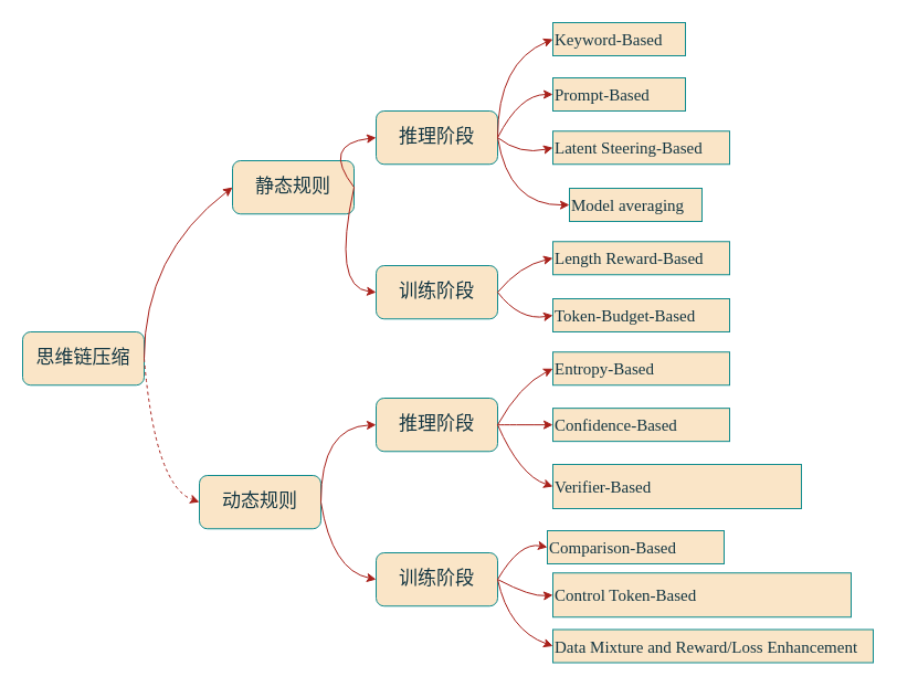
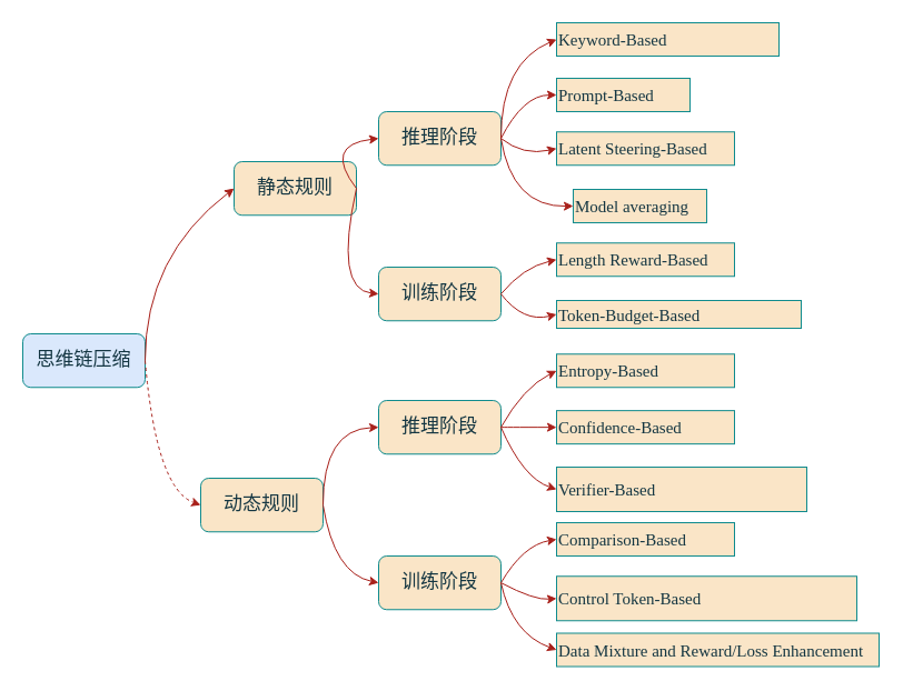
  <mxCell id="0" />
  <mxCell id="1" parent="0" />
- <mxCell id="2" value="&lt;font style=&quot;font-size: 17px;&quot;&gt;&lt;span style=&quot;text-wrap-mode: nowrap;&quot;&gt;思维链压缩&lt;/span&gt;&lt;/font&gt;" style="rounded=1;whiteSpace=wrap;html=1;fillColor=#FAE5C7;strokeColor=#0F8B8D;fontFamily=Kaiti;labelBackgroundColor=none;fontColor=#143642;" vertex="1" parent="1"><mxGeometry x="20" y="300" width="110" height="48.25" as="geometry" /></mxCell>
+ <mxCell id="2" value="&lt;font style=&quot;font-size: 17px;&quot;&gt;&lt;span style=&quot;text-wrap-mode: nowrap;&quot;&gt;思维链压缩&lt;/span&gt;&lt;/font&gt;" style="rounded=1;whiteSpace=wrap;html=1;fillColor=#dae8fc;strokeColor=#0F8B8D;fontFamily=Kaiti;labelBackgroundColor=none;fontColor=#143642;" vertex="1" parent="1"><mxGeometry x="20" y="300" width="110" height="48.25" as="geometry" /></mxCell>
  <mxCell id="3" value="&lt;span style=&quot;font-size: 17px; text-wrap-mode: nowrap;&quot;&gt;静态规则&lt;/span&gt;" style="rounded=1;whiteSpace=wrap;html=1;fillColor=#FAE5C7;strokeColor=#0F8B8D;fontFamily=Kaiti;labelBackgroundColor=none;fontColor=#143642;" vertex="1" parent="1"><mxGeometry x="210" y="145" width="110" height="48.25" as="geometry" /></mxCell>
  <mxCell id="4" value="&lt;span style=&quot;font-size: 17px; text-wrap-mode: nowrap;&quot;&gt;动态规则&lt;/span&gt;" style="rounded=1;whiteSpace=wrap;html=1;fillColor=#FAE5C7;strokeColor=#0F8B8D;fontFamily=Kaiti;labelBackgroundColor=none;fontColor=#143642;" vertex="1" parent="1"><mxGeometry x="180" y="430" width="110" height="48.25" as="geometry" /></mxCell>
  <mxCell id="5" value="&lt;span style=&quot;font-size: 17px; text-wrap-mode: nowrap;&quot;&gt;推理阶段&lt;/span&gt;" style="rounded=1;whiteSpace=wrap;html=1;fillColor=#FAE5C7;strokeColor=#0F8B8D;fontFamily=Kaiti;labelBackgroundColor=none;fontColor=#143642;" vertex="1" parent="1"><mxGeometry x="340" y="100" width="110" height="48.25" as="geometry" /></mxCell>
  <mxCell id="6" value="&lt;span style=&quot;font-size: 17px; text-wrap-mode: nowrap;&quot;&gt;训练阶段&lt;/span&gt;" style="rounded=1;whiteSpace=wrap;html=1;fillColor=#FAE5C7;strokeColor=#0F8B8D;fontFamily=Kaiti;labelBackgroundColor=none;fontColor=#143642;" vertex="1" parent="1"><mxGeometry x="340" y="240" width="110" height="48.25" as="geometry" /></mxCell>
  <mxCell id="7" value="&lt;span style=&quot;font-size: 17px; text-wrap-mode: nowrap;&quot;&gt;推理阶段&lt;/span&gt;" style="rounded=1;whiteSpace=wrap;html=1;fillColor=#FAE5C7;strokeColor=#0F8B8D;fontFamily=Kaiti;labelBackgroundColor=none;fontColor=#143642;" vertex="1" parent="1"><mxGeometry x="340" y="360" width="110" height="48.25" as="geometry" /></mxCell>
  <mxCell id="8" value="&lt;span style=&quot;font-size: 17px; text-wrap-mode: nowrap;&quot;&gt;训练阶段&lt;/span&gt;" style="rounded=1;whiteSpace=wrap;html=1;fillColor=#FAE5C7;strokeColor=#0F8B8D;fontFamily=Kaiti;labelBackgroundColor=none;fontColor=#143642;" vertex="1" parent="1"><mxGeometry x="340" y="500" width="110" height="48.25" as="geometry" /></mxCell>
  <mxCell id="9" value="" style="curved=1;endArrow=classic;html=1;rounded=0;exitX=1;exitY=0.5;exitDx=0;exitDy=0;entryX=0;entryY=0.5;entryDx=0;entryDy=0;labelBackgroundColor=none;strokeColor=#A8201A;fontColor=default;" edge="1" parent="1" source="2" target="3"><mxGeometry width="50" height="50" relative="1" as="geometry"><mxPoint x="130" y="320" as="sourcePoint" /><mxPoint x="180" y="270" as="targetPoint" /><Array as="points"><mxPoint x="130" y="230" /></Array></mxGeometry></mxCell>
  <mxCell id="10" value="" style="curved=1;endArrow=classic;html=1;rounded=0;exitX=1;exitY=0.5;exitDx=0;exitDy=0;entryX=0;entryY=0.5;entryDx=0;entryDy=0;labelBackgroundColor=none;strokeColor=#A8201A;fontColor=default;dashed=1;" edge="1" parent="1" source="2" target="4"><mxGeometry width="50" height="50" relative="1" as="geometry"><mxPoint x="180" y="410" as="sourcePoint" /><mxPoint x="230" y="280" as="targetPoint" /><Array as="points"><mxPoint x="140" y="440" /></Array></mxGeometry></mxCell>
  <mxCell id="11" value="" style="curved=1;endArrow=classic;html=1;rounded=0;entryX=0;entryY=0.5;entryDx=0;entryDy=0;exitX=1;exitY=0.5;exitDx=0;exitDy=0;labelBackgroundColor=none;strokeColor=#A8201A;fontColor=default;" edge="1" parent="1" source="3" target="5"><mxGeometry width="50" height="50" relative="1" as="geometry"><mxPoint x="290" y="190" as="sourcePoint" /><mxPoint x="340" y="60" as="targetPoint" /><Array as="points"><mxPoint x="290" y="130" /></Array></mxGeometry></mxCell>
  <mxCell id="12" value="" style="curved=1;endArrow=classic;html=1;rounded=0;entryX=0;entryY=0.5;entryDx=0;entryDy=0;exitX=1;exitY=0.5;exitDx=0;exitDy=0;labelBackgroundColor=none;strokeColor=#A8201A;fontColor=default;" edge="1" parent="1" source="4" target="7"><mxGeometry width="50" height="50" relative="1" as="geometry"><mxPoint x="290" y="450" as="sourcePoint" /><mxPoint x="340" y="380" as="targetPoint" /><Array as="points"><mxPoint x="290" y="386" /></Array></mxGeometry></mxCell>
  <mxCell id="13" value="" style="curved=1;endArrow=classic;html=1;rounded=0;exitX=1;exitY=0.5;exitDx=0;exitDy=0;entryX=0;entryY=0.5;entryDx=0;entryDy=0;labelBackgroundColor=none;strokeColor=#A8201A;fontColor=default;" edge="1" parent="1" source="3" target="6"><mxGeometry width="50" height="50" relative="1" as="geometry"><mxPoint x="304" y="210" as="sourcePoint" /><mxPoint x="354" y="340" as="targetPoint" /><Array as="points"><mxPoint x="300" y="260" /></Array></mxGeometry></mxCell>
  <mxCell id="14" value="" style="curved=1;endArrow=classic;html=1;rounded=0;exitX=1;exitY=0.5;exitDx=0;exitDy=0;entryX=0;entryY=0.5;entryDx=0;entryDy=0;labelBackgroundColor=none;strokeColor=#A8201A;fontColor=default;" edge="1" parent="1" source="4" target="8"><mxGeometry width="50" height="50" relative="1" as="geometry"><mxPoint x="290" y="450" as="sourcePoint" /><mxPoint x="340" y="520" as="targetPoint" /><Array as="points"><mxPoint x="300" y="516" /></Array></mxGeometry></mxCell>
- <mxCell id="15" value="&lt;h4 style=&quot;font-size: 16px;&quot;&gt;&lt;span style=&quot;font-family: 楷体; font-weight: normal;&quot;&gt;&lt;font style=&quot;font-size: 15px;&quot; face=&quot;Times New Roman&quot;&gt;Keyword-Based&lt;/font&gt;&lt;/span&gt;&lt;/h4&gt;" style="text;html=1;whiteSpace=wrap;strokeColor=#0F8B8D;fillColor=#FAE5C7;align=left;verticalAlign=middle;rounded=0;labelBackgroundColor=none;fontColor=#143642;" vertex="1" parent="1"><mxGeometry x="500" y="20" width="120" height="30" as="geometry" /></mxCell>
+ <mxCell id="15" value="&lt;h4 style=&quot;font-size: 16px;&quot;&gt;&lt;span style=&quot;font-family: 楷体; font-weight: normal;&quot;&gt;&lt;font style=&quot;font-size: 15px;&quot; face=&quot;Times New Roman&quot;&gt;Keyword-Based&lt;/font&gt;&lt;/span&gt;&lt;/h4&gt;" style="text;html=1;whiteSpace=wrap;strokeColor=#0F8B8D;fillColor=#FAE5C7;align=left;verticalAlign=middle;rounded=0;labelBackgroundColor=none;fontColor=#143642;" vertex="1" parent="1"><mxGeometry x="500" y="20" width="200" height="30" as="geometry" /></mxCell>
  <mxCell id="16" value="&lt;h4 style=&quot;&quot;&gt;&lt;font face=&quot;Times New Roman&quot;&gt;&lt;span style=&quot;font-size: 15px; font-weight: 400;&quot;&gt;Prompt-Based&lt;/span&gt;&lt;/font&gt;&lt;/h4&gt;" style="text;html=1;whiteSpace=wrap;strokeColor=#0F8B8D;fillColor=#FAE5C7;align=left;verticalAlign=middle;rounded=0;labelBackgroundColor=none;fontColor=#143642;" vertex="1" parent="1"><mxGeometry x="500" y="70" width="120" height="30" as="geometry" /></mxCell>
  <mxCell id="17" value="&lt;h4 style=&quot;&quot;&gt;&lt;font face=&quot;Times New Roman&quot;&gt;&lt;span style=&quot;font-size: 15px; font-weight: 400;&quot;&gt;Latent Steering-Based&lt;/span&gt;&lt;/font&gt;&lt;/h4&gt;" style="text;html=1;whiteSpace=wrap;strokeColor=#0F8B8D;fillColor=#FAE5C7;align=left;verticalAlign=middle;rounded=0;labelBackgroundColor=none;fontColor=#143642;" vertex="1" parent="1"><mxGeometry x="500" y="118.25" width="160" height="30" as="geometry" /></mxCell>
  <mxCell id="18" value="&lt;h4 style=&quot;&quot;&gt;&lt;font face=&quot;Times New Roman&quot;&gt;&lt;span style=&quot;font-size: 15px; font-weight: 400;&quot;&gt;Model averaging&lt;/span&gt;&lt;/font&gt;&lt;/h4&gt;" style="text;html=1;whiteSpace=wrap;strokeColor=#0F8B8D;fillColor=#FAE5C7;align=left;verticalAlign=middle;rounded=0;labelBackgroundColor=none;fontColor=#143642;" vertex="1" parent="1"><mxGeometry x="515" y="170" width="120" height="30" as="geometry" /></mxCell>
  <mxCell id="19" value="&lt;h4 style=&quot;&quot;&gt;&lt;font face=&quot;Times New Roman&quot;&gt;&lt;span style=&quot;font-size: 15px; font-weight: 400;&quot;&gt;Length Reward-Based&lt;/span&gt;&lt;/font&gt;&lt;/h4&gt;" style="text;html=1;whiteSpace=wrap;strokeColor=#0F8B8D;fillColor=#FAE5C7;align=left;verticalAlign=middle;rounded=0;labelBackgroundColor=none;fontColor=#143642;" vertex="1" parent="1"><mxGeometry x="500" y="218.25" width="160" height="30" as="geometry" /></mxCell>
- <mxCell id="20" value="&lt;h4 style=&quot;&quot;&gt;&lt;font face=&quot;Times New Roman&quot;&gt;&lt;span style=&quot;font-size: 15px; font-weight: 400;&quot;&gt;Token-Budget-Based&lt;/span&gt;&lt;/font&gt;&lt;/h4&gt;" style="text;html=1;whiteSpace=wrap;strokeColor=#0F8B8D;fillColor=#FAE5C7;align=left;verticalAlign=middle;rounded=0;labelBackgroundColor=none;fontColor=#143642;" vertex="1" parent="1"><mxGeometry x="500" y="270" width="160" height="30" as="geometry" /></mxCell>
+ <mxCell id="20" value="&lt;h4 style=&quot;&quot;&gt;&lt;font face=&quot;Times New Roman&quot;&gt;&lt;span style=&quot;font-size: 15px; font-weight: 400;&quot;&gt;Token-Budget-Based&lt;/span&gt;&lt;/font&gt;&lt;/h4&gt;" style="text;html=1;whiteSpace=wrap;strokeColor=#0F8B8D;fillColor=#FAE5C7;align=left;verticalAlign=middle;rounded=0;labelBackgroundColor=none;fontColor=#143642;" vertex="1" parent="1"><mxGeometry x="500" y="270" width="220" height="25" as="geometry" /></mxCell>
  <mxCell id="21" value="&lt;h4 style=&quot;&quot;&gt;&lt;font face=&quot;Times New Roman&quot;&gt;&lt;span style=&quot;font-size: 15px; font-weight: 400;&quot;&gt;Entropy-Based&lt;/span&gt;&lt;/font&gt;&lt;/h4&gt;" style="text;html=1;whiteSpace=wrap;strokeColor=#0F8B8D;fillColor=#FAE5C7;align=left;verticalAlign=middle;rounded=0;labelBackgroundColor=none;fontColor=#143642;" vertex="1" parent="1"><mxGeometry x="500" y="318.25" width="160" height="30" as="geometry" /></mxCell>
  <mxCell id="22" value="&lt;h4 style=&quot;&quot;&gt;&lt;font face=&quot;Times New Roman&quot;&gt;&lt;span style=&quot;font-size: 15px; font-weight: 400;&quot;&gt;Confidence-Based&lt;/span&gt;&lt;/font&gt;&lt;/h4&gt;" style="text;html=1;whiteSpace=wrap;strokeColor=#0F8B8D;fillColor=#FAE5C7;align=left;verticalAlign=middle;rounded=0;labelBackgroundColor=none;fontColor=#143642;" vertex="1" parent="1"><mxGeometry x="500" y="369.13" width="160" height="30" as="geometry" /></mxCell>
  <mxCell id="23" value="&lt;h4 style=&quot;&quot;&gt;&lt;font face=&quot;Times New Roman&quot;&gt;&lt;span style=&quot;font-size: 15px; font-weight: 400;&quot;&gt;Verifier-Based&lt;/span&gt;&lt;/font&gt;&lt;/h4&gt;" style="text;html=1;whiteSpace=wrap;strokeColor=#0F8B8D;fillColor=#FAE5C7;align=left;verticalAlign=middle;rounded=0;labelBackgroundColor=none;fontColor=#143642;" vertex="1" parent="1"><mxGeometry x="500" y="420" width="225" height="40" as="geometry" /></mxCell>
- <mxCell id="24" value="&lt;h4 style=&quot;&quot;&gt;&lt;font face=&quot;Times New Roman&quot;&gt;&lt;span style=&quot;font-size: 15px; font-weight: 400;&quot;&gt;Comparison-Based&lt;/span&gt;&lt;/font&gt;&lt;/h4&gt;" style="text;html=1;whiteSpace=wrap;strokeColor=#0F8B8D;fillColor=#FAE5C7;align=left;verticalAlign=middle;rounded=0;labelBackgroundColor=none;fontColor=#143642;" vertex="1" parent="1"><mxGeometry x="495" y="480" width="160" height="30" as="geometry" /></mxCell>
+ <mxCell id="24" value="&lt;h4 style=&quot;&quot;&gt;&lt;font face=&quot;Times New Roman&quot;&gt;&lt;span style=&quot;font-size: 15px; font-weight: 400;&quot;&gt;Comparison-Based&lt;/span&gt;&lt;/font&gt;&lt;/h4&gt;" style="text;html=1;whiteSpace=wrap;strokeColor=#0F8B8D;fillColor=#FAE5C7;align=left;verticalAlign=middle;rounded=0;labelBackgroundColor=none;fontColor=#143642;" vertex="1" parent="1"><mxGeometry x="500" y="470" width="160" height="30" as="geometry" /></mxCell>
  <mxCell id="25" value="&lt;h4 style=&quot;&quot;&gt;&lt;font face=&quot;Times New Roman&quot;&gt;&lt;span style=&quot;font-size: 15px; font-weight: 400;&quot;&gt;Control Token-Based&lt;/span&gt;&lt;/font&gt;&lt;/h4&gt;" style="text;html=1;whiteSpace=wrap;strokeColor=#0F8B8D;fillColor=#FAE5C7;align=left;verticalAlign=middle;rounded=0;labelBackgroundColor=none;fontColor=#143642;" vertex="1" parent="1"><mxGeometry x="500" y="518.25" width="270" height="40" as="geometry" /></mxCell>
  <mxCell id="26" value="&lt;h4 style=&quot;&quot;&gt;&lt;font face=&quot;Times New Roman&quot;&gt;&lt;span style=&quot;font-size: 15px; font-weight: 400;&quot;&gt;Data Mixture and Reward/Loss Enhancement&lt;/span&gt;&lt;/font&gt;&lt;/h4&gt;" style="text;html=1;whiteSpace=wrap;strokeColor=#0F8B8D;fillColor=#FAE5C7;align=left;verticalAlign=middle;rounded=0;labelBackgroundColor=none;fontColor=#143642;" vertex="1" parent="1"><mxGeometry x="500" y="569.5" width="290" height="30" as="geometry" /></mxCell>
  <mxCell id="27" value="" style="curved=1;endArrow=classic;html=1;rounded=0;entryX=0;entryY=0.5;entryDx=0;entryDy=0;exitX=1;exitY=0.5;exitDx=0;exitDy=0;labelBackgroundColor=none;strokeColor=#A8201A;fontColor=default;" edge="1" parent="1" source="5" target="15"><mxGeometry width="50" height="50" relative="1" as="geometry"><mxPoint x="450" y="120" as="sourcePoint" /><mxPoint x="500" y="50" as="targetPoint" /><Array as="points"><mxPoint x="450" y="56" /></Array></mxGeometry></mxCell>
  <mxCell id="28" value="" style="curved=1;endArrow=classic;html=1;rounded=0;entryX=0;entryY=0.5;entryDx=0;entryDy=0;exitX=1;exitY=0.5;exitDx=0;exitDy=0;labelBackgroundColor=none;strokeColor=#A8201A;fontColor=default;" edge="1" parent="1" source="5" target="16"><mxGeometry width="50" height="50" relative="1" as="geometry"><mxPoint x="470" y="130" as="sourcePoint" /><mxPoint x="520" y="60" as="targetPoint" /><Array as="points"><mxPoint x="470" y="85" /></Array></mxGeometry></mxCell>
  <mxCell id="29" value="" style="curved=1;endArrow=classic;html=1;rounded=0;exitX=1;exitY=0.5;exitDx=0;exitDy=0;entryX=0;entryY=0.5;entryDx=0;entryDy=0;labelBackgroundColor=none;strokeColor=#A8201A;fontColor=default;" edge="1" parent="1" source="5" target="18"><mxGeometry width="50" height="50" relative="1" as="geometry"><mxPoint x="450" y="120" as="sourcePoint" /><mxPoint x="500" y="190" as="targetPoint" /><Array as="points"><mxPoint x="460" y="186" /></Array></mxGeometry></mxCell>
  <mxCell id="30" value="" style="curved=1;endArrow=classic;html=1;rounded=0;exitX=1;exitY=0.5;exitDx=0;exitDy=0;entryX=0;entryY=0.5;entryDx=0;entryDy=0;labelBackgroundColor=none;strokeColor=#A8201A;fontColor=default;" edge="1" parent="1" source="5" target="17"><mxGeometry width="50" height="50" relative="1" as="geometry"><mxPoint x="450" y="130" as="sourcePoint" /><mxPoint x="500" y="191" as="targetPoint" /><Array as="points"><mxPoint x="470" y="140" /></Array></mxGeometry></mxCell>
  <mxCell id="31" value="" style="curved=1;endArrow=classic;html=1;rounded=0;entryX=0;entryY=0.5;entryDx=0;entryDy=0;exitX=1;exitY=0.5;exitDx=0;exitDy=0;labelBackgroundColor=none;strokeColor=#A8201A;fontColor=default;" edge="1" parent="1" source="6" target="19"><mxGeometry width="50" height="50" relative="1" as="geometry"><mxPoint x="450" y="257.25" as="sourcePoint" /><mxPoint x="500" y="218.25" as="targetPoint" /><Array as="points"><mxPoint x="470" y="240" /></Array></mxGeometry></mxCell>
  <mxCell id="32" value="" style="curved=1;endArrow=classic;html=1;rounded=0;exitX=1;exitY=0.5;exitDx=0;exitDy=0;entryX=0;entryY=0.5;entryDx=0;entryDy=0;labelBackgroundColor=none;strokeColor=#A8201A;fontColor=default;" edge="1" parent="1" source="6" target="20"><mxGeometry width="50" height="50" relative="1" as="geometry"><mxPoint x="450" y="270" as="sourcePoint" /><mxPoint x="500" y="279" as="targetPoint" /><Array as="points"><mxPoint x="470" y="290" /></Array></mxGeometry></mxCell>
  <mxCell id="33" value="" style="curved=1;endArrow=classic;html=1;rounded=0;entryX=0;entryY=0.5;entryDx=0;entryDy=0;exitX=1;exitY=0.5;exitDx=0;exitDy=0;labelBackgroundColor=none;strokeColor=#A8201A;fontColor=default;" edge="1" parent="1" source="7" target="21"><mxGeometry width="50" height="50" relative="1" as="geometry"><mxPoint x="450" y="387.25" as="sourcePoint" /><mxPoint x="500" y="348.25" as="targetPoint" /><Array as="points"><mxPoint x="470" y="348.25" /></Array></mxGeometry></mxCell>
  <mxCell id="34" value="" style="curved=1;endArrow=classic;html=1;rounded=0;entryX=0;entryY=0.5;entryDx=0;entryDy=0;exitX=1;exitY=0.5;exitDx=0;exitDy=0;labelBackgroundColor=none;strokeColor=#A8201A;fontColor=default;" edge="1" parent="1" source="7" target="22"><mxGeometry width="50" height="50" relative="1" as="geometry"><mxPoint x="450" y="381" as="sourcePoint" /><mxPoint x="500" y="350" as="targetPoint" /></mxGeometry></mxCell>
  <mxCell id="35" value="" style="curved=1;endArrow=classic;html=1;rounded=0;exitX=1;exitY=0.5;exitDx=0;exitDy=0;entryX=0;entryY=0.5;entryDx=0;entryDy=0;labelBackgroundColor=none;strokeColor=#A8201A;fontColor=default;" edge="1" parent="1" source="7" target="23"><mxGeometry width="50" height="50" relative="1" as="geometry"><mxPoint x="460" y="390" as="sourcePoint" /><mxPoint x="470" y="460" as="targetPoint" /><Array as="points"><mxPoint x="470" y="430" /></Array></mxGeometry></mxCell>
  <mxCell id="36" value="" style="curved=1;endArrow=classic;html=1;rounded=0;entryX=0;entryY=0.5;entryDx=0;entryDy=0;exitX=1;exitY=0.5;exitDx=0;exitDy=0;labelBackgroundColor=none;strokeColor=#A8201A;fontColor=default;" edge="1" parent="1" source="8" target="24"><mxGeometry width="50" height="50" relative="1" as="geometry"><mxPoint x="450" y="521" as="sourcePoint" /><mxPoint x="500" y="470" as="targetPoint" /><Array as="points"><mxPoint x="470" y="490" /></Array></mxGeometry></mxCell>
  <mxCell id="37" value="" style="curved=1;endArrow=classic;html=1;rounded=0;entryX=0;entryY=0.5;entryDx=0;entryDy=0;exitX=1;exitY=0.5;exitDx=0;exitDy=0;labelBackgroundColor=none;strokeColor=#A8201A;fontColor=default;" edge="1" parent="1" source="8" target="25"><mxGeometry width="50" height="50" relative="1" as="geometry"><mxPoint x="450" y="523.63" as="sourcePoint" /><mxPoint x="500" y="523.63" as="targetPoint" /><Array as="points"><mxPoint x="480" y="540" /></Array></mxGeometry></mxCell>
  <mxCell id="38" value="" style="curved=1;endArrow=classic;html=1;rounded=0;exitX=1;exitY=0.5;exitDx=0;exitDy=0;entryX=0;entryY=0.5;entryDx=0;entryDy=0;labelBackgroundColor=none;strokeColor=#A8201A;fontColor=default;" edge="1" parent="1" source="8" target="26"><mxGeometry width="50" height="50" relative="1" as="geometry"><mxPoint x="460" y="420" as="sourcePoint" /><mxPoint x="510" y="471" as="targetPoint" /><Array as="points"><mxPoint x="460" y="570" /></Array></mxGeometry></mxCell>
